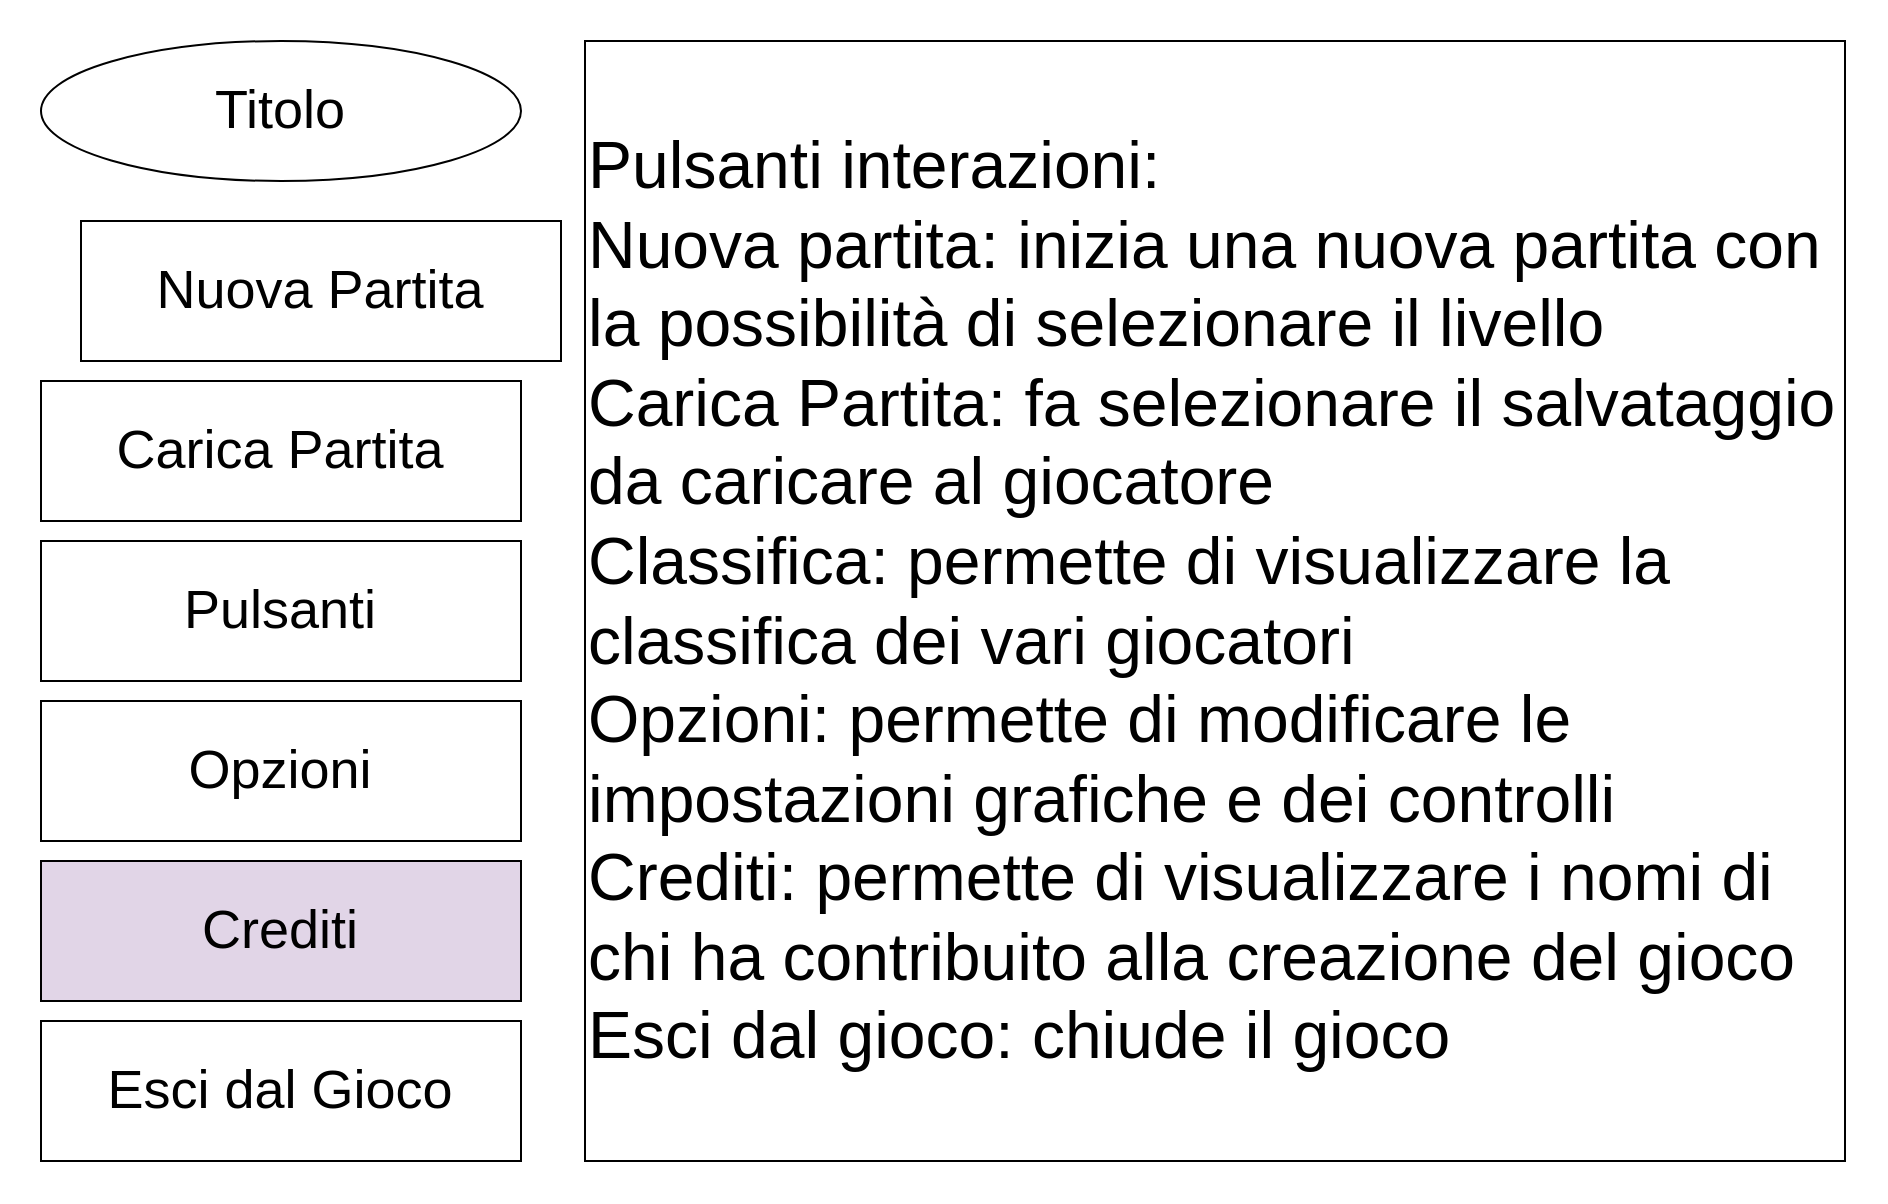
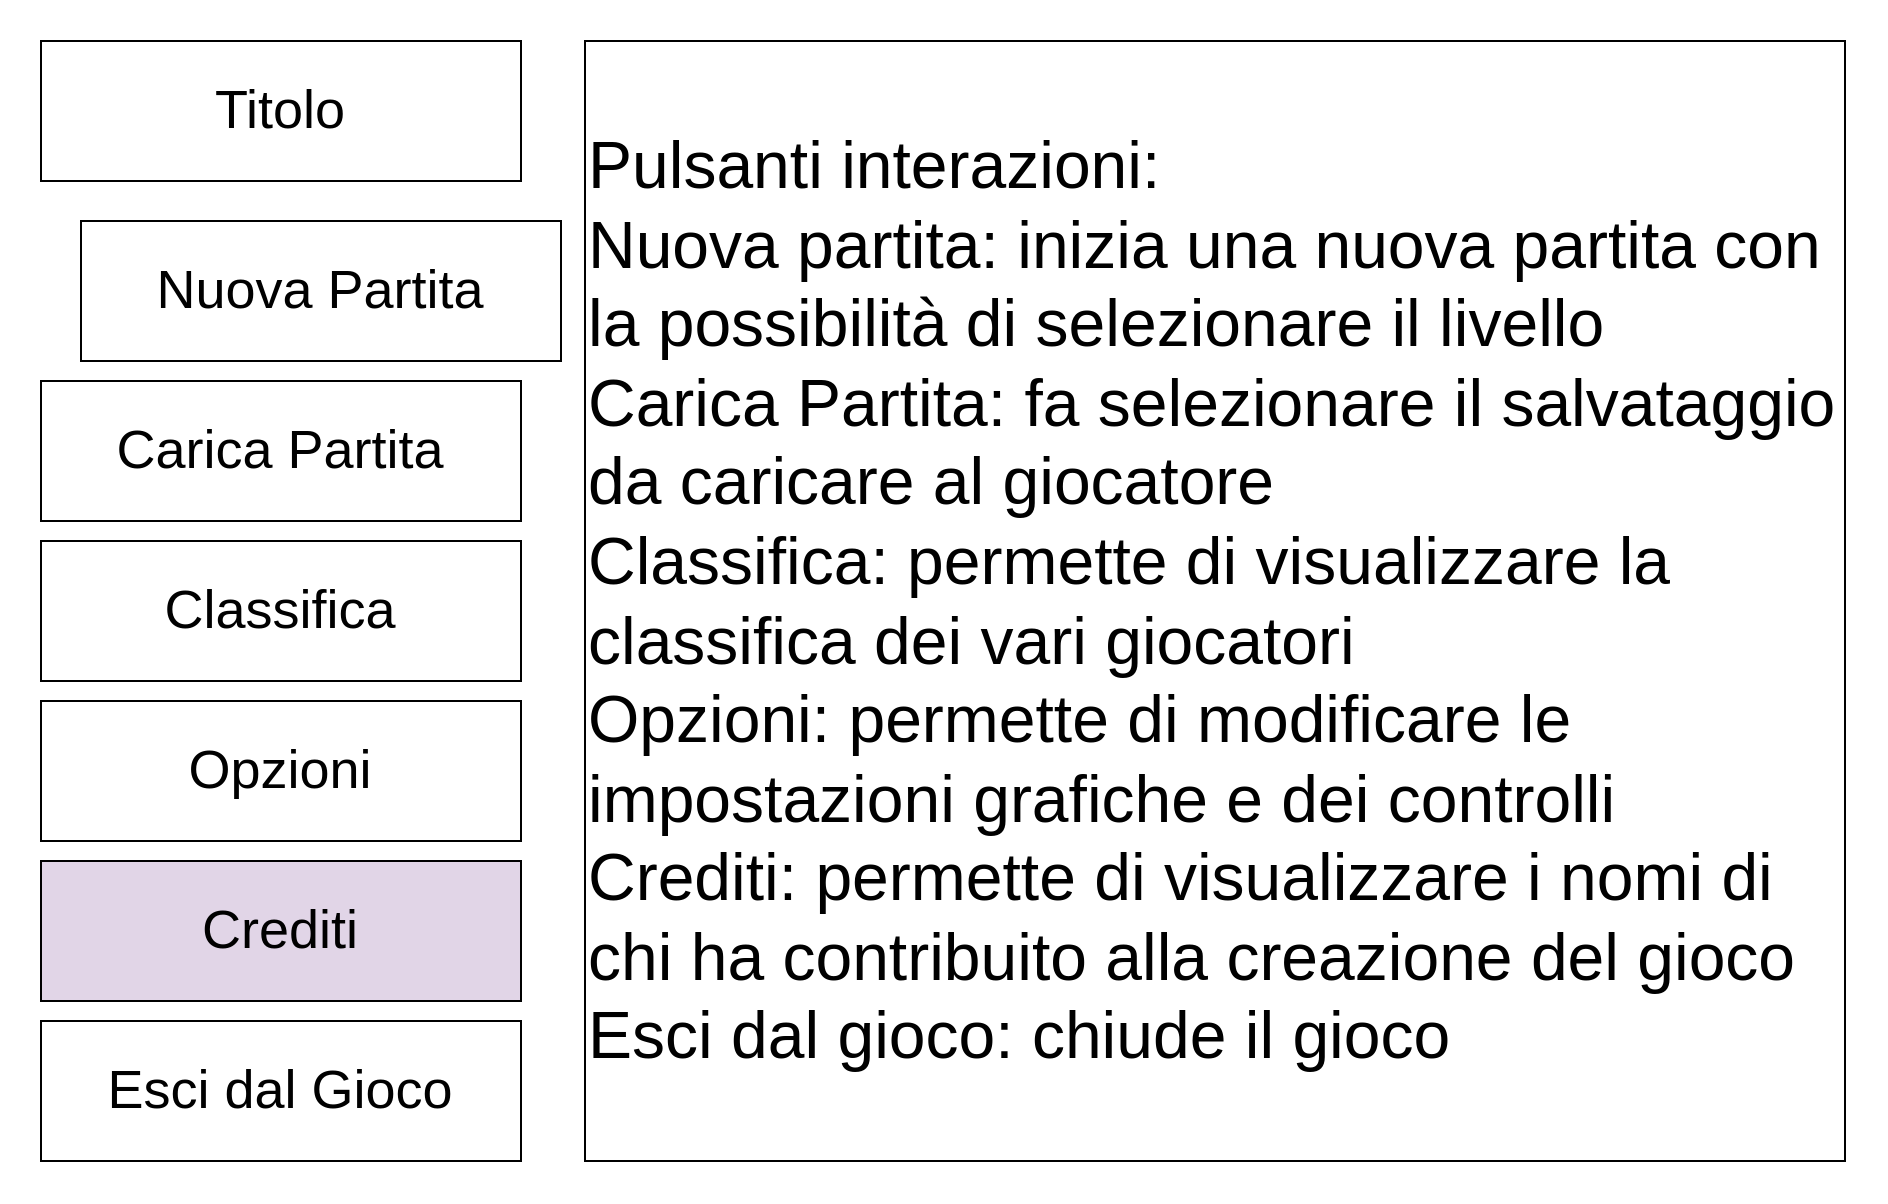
  <mxCell id="0" />
  <mxCell id="1" parent="0" />
  <mxCell id="2" value="Nuova Partita" style="rounded=0;whiteSpace=wrap;html=1;fontSize=27;" vertex="1" parent="1"><mxGeometry x="40" y="110" width="240" height="70" as="geometry" /></mxCell>
  <mxCell id="3" value="Carica Partita" style="rounded=0;whiteSpace=wrap;html=1;fontSize=27;" vertex="1" parent="1"><mxGeometry x="20" y="190" width="240" height="70" as="geometry" /></mxCell>
- <mxCell id="4" value="Pulsanti&lt;br style=&quot;font-size: 27px;&quot;&gt;" style="rounded=0;whiteSpace=wrap;html=1;fontSize=27;" vertex="1" parent="1"><mxGeometry x="20" y="270" width="240" height="70" as="geometry" /></mxCell>
+ <mxCell id="4" value="Classifica&lt;br style=&quot;font-size: 27px;&quot;&gt;" style="rounded=0;whiteSpace=wrap;html=1;fontSize=27;" vertex="1" parent="1"><mxGeometry x="20" y="270" width="240" height="70" as="geometry" /></mxCell>
  <mxCell id="5" value="Opzioni" style="rounded=0;whiteSpace=wrap;html=1;fontSize=27;" vertex="1" parent="1"><mxGeometry x="20" y="350" width="240" height="70" as="geometry" /></mxCell>
  <mxCell id="6" value="Crediti" style="rounded=0;whiteSpace=wrap;html=1;fontSize=27;fillColor=#e1d5e7;" vertex="1" parent="1"><mxGeometry x="20" y="430" width="240" height="70" as="geometry" /></mxCell>
  <mxCell id="7" value="Esci dal Gioco" style="rounded=0;whiteSpace=wrap;html=1;fontSize=27;" vertex="1" parent="1"><mxGeometry x="20" y="510" width="240" height="70" as="geometry" /></mxCell>
  <mxCell id="8" value="&lt;font style=&quot;font-size: 33px;&quot;&gt;Pulsanti interazioni:&lt;br&gt;Nuova partita: inizia una nuova partita con la possibilità di selezionare il livello&lt;br&gt;Carica Partita: fa selezionare il salvataggio da caricare al giocatore&lt;br&gt;Classifica: permette di visualizzare la classifica dei vari giocatori&lt;br&gt;Opzioni: permette di modificare le impostazioni grafiche e dei controlli&lt;br&gt;Crediti: permette di visualizzare i nomi di chi ha contribuito alla creazione del gioco&lt;br&gt;Esci dal gioco: chiude il gioco&lt;br&gt;&lt;/font&gt;" style="rounded=0;whiteSpace=wrap;html=1;fontSize=27;align=left;" vertex="1" parent="1"><mxGeometry x="292" y="20" width="630" height="560" as="geometry" /></mxCell>
- <mxCell id="9" value="Titolo" style="ellipse;whiteSpace=wrap;html=1;fontSize=27;" vertex="1" parent="1"><mxGeometry x="20" y="20" width="240" height="70" as="geometry" /></mxCell>
+ <mxCell id="9" value="Titolo" style="rounded=0;whiteSpace=wrap;html=1;fontSize=27;" vertex="1" parent="1"><mxGeometry x="20" y="20" width="240" height="70" as="geometry" /></mxCell>
